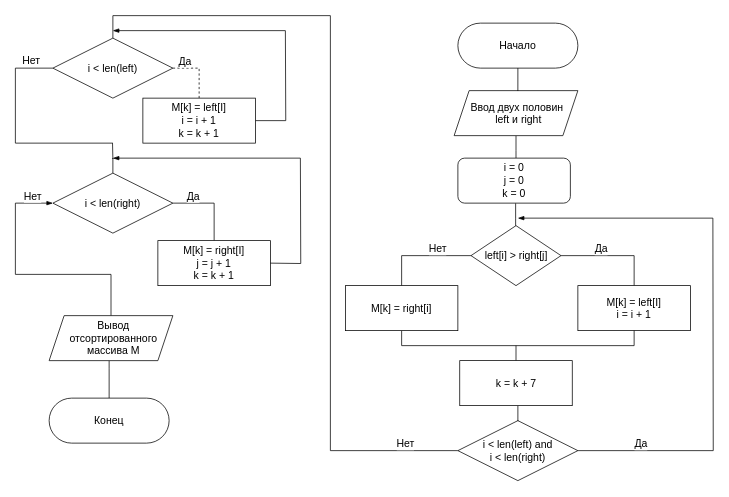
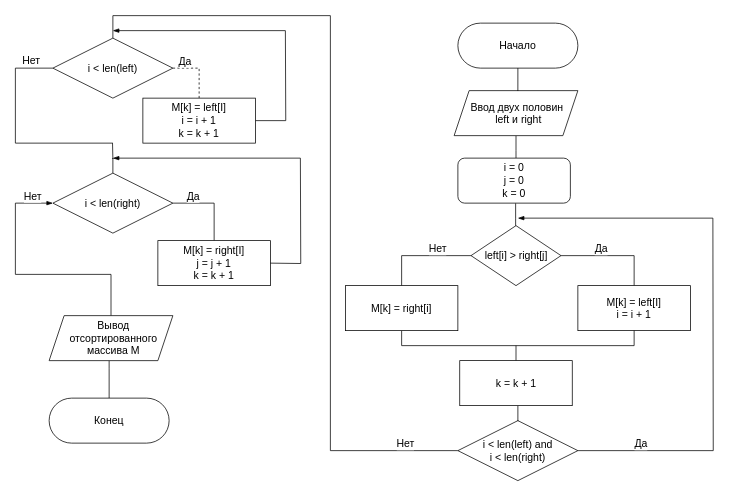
  <mxCell id="0" />
  <mxCell id="1" parent="0" />
  <mxCell id="2" value="&lt;font style=&quot;font-size: 14px&quot;&gt;Начало&lt;/font&gt;" style="rounded=1;whiteSpace=wrap;html=1;glass=0;rotation=0;treeMoving=1;treeFolding=1;arcSize=50;" vertex="1" parent="1"><mxGeometry x="610" y="30" width="160" height="60" as="geometry" /></mxCell>
  <mxCell id="3" value="" style="edgeStyle=orthogonalEdgeStyle;rounded=0;orthogonalLoop=1;jettySize=auto;html=1;fontSize=14;endArrow=none;endFill=0;" edge="1" parent="1" source="4" target="6"><mxGeometry relative="1" as="geometry"><Array as="points"><mxPoint x="687" y="200" /><mxPoint x="687" y="200" /></Array></mxGeometry></mxCell>
  <mxCell id="4" value="Ввод двух половин&amp;nbsp;&lt;br&gt;left и right" style="shape=parallelogram;perimeter=parallelogramPerimeter;whiteSpace=wrap;html=1;fixedSize=1;rounded=0;glass=0;fontSize=14;spacingLeft=7;" vertex="1" parent="1"><mxGeometry x="605" y="120" width="165" height="60" as="geometry" /></mxCell>
  <mxCell id="5" value="" style="edgeStyle=orthogonalEdgeStyle;rounded=0;orthogonalLoop=1;jettySize=auto;html=1;fontSize=14;endArrow=none;endFill=0;" edge="1" parent="1" source="6" target="12"><mxGeometry relative="1" as="geometry"><Array as="points"><mxPoint x="687" y="290" /><mxPoint x="687" y="290" /></Array></mxGeometry></mxCell>
  <mxCell id="6" value="i = 0&lt;br&gt;j = 0&lt;br&gt;k = 0" style="whiteSpace=wrap;html=1;glass=0;fontSize=14;rounded=1;" vertex="1" parent="1"><mxGeometry x="610" y="210" width="150" height="60" as="geometry" /></mxCell>
  <mxCell id="7" value="" style="endArrow=none;html=1;rounded=0;fontSize=14;entryX=0.5;entryY=1;entryDx=0;entryDy=0;exitX=0.515;exitY=0.009;exitDx=0;exitDy=0;exitPerimeter=0;" edge="1" parent="1" source="4" target="2"><mxGeometry width="50" height="50" relative="1" as="geometry"><mxPoint x="660" y="140" as="sourcePoint" /><mxPoint x="710" y="90" as="targetPoint" /></mxGeometry></mxCell>
  <mxCell id="8" style="edgeStyle=orthogonalEdgeStyle;rounded=0;orthogonalLoop=1;jettySize=auto;html=1;entryX=0.5;entryY=0;entryDx=0;entryDy=0;fontSize=14;endArrow=none;endFill=0;" edge="1" parent="1" source="12" target="13"><mxGeometry relative="1" as="geometry" /></mxCell>
  <mxCell id="9" value="Да" style="edgeLabel;html=1;align=center;verticalAlign=middle;resizable=0;points=[];fontSize=14;" vertex="1" connectable="0" parent="8"><mxGeometry x="-0.043" y="-2" relative="1" as="geometry"><mxPoint x="-13" y="-12" as="offset" /></mxGeometry></mxCell>
  <mxCell id="10" style="edgeStyle=orthogonalEdgeStyle;rounded=0;orthogonalLoop=1;jettySize=auto;html=1;entryX=0.5;entryY=0;entryDx=0;entryDy=0;fontSize=14;endArrow=none;endFill=0;" edge="1" parent="1" source="12" target="15"><mxGeometry relative="1" as="geometry" /></mxCell>
  <mxCell id="11" value="Нет&lt;br&gt;" style="edgeLabel;html=1;align=center;verticalAlign=middle;resizable=0;points=[];fontSize=14;" vertex="1" connectable="0" parent="10"><mxGeometry x="-0.321" y="-1" relative="1" as="geometry"><mxPoint y="-9" as="offset" /></mxGeometry></mxCell>
  <mxCell id="12" value="left[i] &amp;gt; right[j]" style="rhombus;whiteSpace=wrap;html=1;rounded=0;glass=0;fontSize=14;" vertex="1" parent="1"><mxGeometry x="627.5" y="300" width="120" height="80" as="geometry" /></mxCell>
  <mxCell id="13" value="M[k] = left[I]&lt;br&gt;i = i + 1" style="rounded=0;whiteSpace=wrap;html=1;glass=0;fontSize=14;" vertex="1" parent="1"><mxGeometry x="770" y="380" width="150" height="60" as="geometry" /></mxCell>
  <mxCell id="14" style="edgeStyle=orthogonalEdgeStyle;rounded=0;orthogonalLoop=1;jettySize=auto;html=1;entryX=0.5;entryY=1;entryDx=0;entryDy=0;fontSize=14;endArrow=none;endFill=0;" edge="1" parent="1" source="15" target="13"><mxGeometry relative="1" as="geometry"><Array as="points"><mxPoint x="535" y="460" /><mxPoint x="845" y="460" /></Array></mxGeometry></mxCell>
  <mxCell id="15" value="M[k] = right[i]" style="rounded=0;whiteSpace=wrap;html=1;glass=0;fontSize=14;" vertex="1" parent="1"><mxGeometry x="460" y="380" width="150" height="60" as="geometry" /></mxCell>
  <mxCell id="16" style="edgeStyle=orthogonalEdgeStyle;rounded=0;orthogonalLoop=1;jettySize=auto;html=1;fontSize=14;endArrow=none;endFill=0;" edge="1" parent="1" source="18"><mxGeometry relative="1" as="geometry"><mxPoint x="687.5" y="460" as="targetPoint" /></mxGeometry></mxCell>
  <mxCell id="17" style="edgeStyle=orthogonalEdgeStyle;rounded=0;orthogonalLoop=1;jettySize=auto;html=1;entryX=0.5;entryY=0;entryDx=0;entryDy=0;fontSize=14;endArrow=none;endFill=0;" edge="1" parent="1" source="18" target="24"><mxGeometry relative="1" as="geometry"><Array as="points"><mxPoint x="690" y="590" /><mxPoint x="690" y="590" /></Array></mxGeometry></mxCell>
- <mxCell id="18" value="k = k + 7" style="rounded=0;whiteSpace=wrap;html=1;glass=0;fontSize=14;" vertex="1" parent="1"><mxGeometry x="612.5" y="480" width="150" height="60" as="geometry" /></mxCell>
+ <mxCell id="18" value="k = k + 1" style="rounded=0;whiteSpace=wrap;html=1;glass=0;fontSize=14;" vertex="1" parent="1"><mxGeometry x="612.5" y="480" width="150" height="60" as="geometry" /></mxCell>
  <mxCell id="19" value="" style="endArrow=none;html=1;rounded=0;fontSize=14;" edge="1" parent="1"><mxGeometry width="50" height="50" relative="1" as="geometry"><mxPoint x="540" y="470" as="sourcePoint" /><mxPoint x="540" y="470" as="targetPoint" /><Array as="points"><mxPoint x="540" y="470" /></Array></mxGeometry></mxCell>
  <mxCell id="20" style="edgeStyle=orthogonalEdgeStyle;rounded=0;orthogonalLoop=1;jettySize=auto;html=1;fontSize=14;endArrow=none;endFill=0;" edge="1" parent="1" source="24"><mxGeometry relative="1" as="geometry"><mxPoint x="950" y="290" as="targetPoint" /></mxGeometry></mxCell>
  <mxCell id="21" value="Да" style="edgeLabel;html=1;align=center;verticalAlign=middle;resizable=0;points=[];fontSize=14;" vertex="1" connectable="0" parent="20"><mxGeometry x="-0.721" y="3" relative="1" as="geometry"><mxPoint x="15" y="-7" as="offset" /></mxGeometry></mxCell>
  <mxCell id="22" style="edgeStyle=orthogonalEdgeStyle;rounded=0;orthogonalLoop=1;jettySize=auto;html=1;entryX=0.5;entryY=0;entryDx=0;entryDy=0;fontSize=14;endArrow=none;endFill=0;" edge="1" parent="1" source="24" target="29"><mxGeometry relative="1" as="geometry"><Array as="points"><mxPoint x="440" y="600" /><mxPoint x="440" y="20" /><mxPoint x="150" y="20" /></Array></mxGeometry></mxCell>
  <mxCell id="23" value="Нет&lt;br&gt;" style="edgeLabel;html=1;align=center;verticalAlign=middle;resizable=0;points=[];fontSize=14;" vertex="1" connectable="0" parent="22"><mxGeometry x="-0.906" y="1" relative="1" as="geometry"><mxPoint x="-21" y="-11" as="offset" /></mxGeometry></mxCell>
  <mxCell id="24" value="i &amp;lt; len(left) and&lt;br&gt;i &amp;lt; len(right)" style="rhombus;whiteSpace=wrap;html=1;rounded=0;fontSize=14;glass=0;" vertex="1" parent="1"><mxGeometry x="610" y="560" width="160" height="80" as="geometry" /></mxCell>
  <mxCell id="25" value="" style="endArrow=none;html=1;rounded=0;fontSize=14;ignoreEdge=0;endFill=0;startArrow=blockThin;startFill=1;" edge="1" parent="1"><mxGeometry width="50" height="50" relative="1" as="geometry"><mxPoint x="690" y="290" as="sourcePoint" /><mxPoint x="950" y="290" as="targetPoint" /></mxGeometry></mxCell>
  <mxCell id="26" style="edgeStyle=orthogonalEdgeStyle;rounded=0;orthogonalLoop=1;jettySize=auto;html=1;exitX=1;exitY=0.5;exitDx=0;exitDy=0;entryX=0.5;entryY=0;entryDx=0;entryDy=0;fontSize=14;endArrow=none;endFill=0;dashed=1;" edge="1" parent="1" source="29" target="31"><mxGeometry relative="1" as="geometry" /></mxCell>
  <mxCell id="27" value="Да" style="edgeLabel;html=1;align=center;verticalAlign=middle;resizable=0;points=[];fontSize=14;" vertex="1" connectable="0" parent="26"><mxGeometry x="-0.595" y="3" relative="1" as="geometry"><mxPoint y="-7" as="offset" /></mxGeometry></mxCell>
  <mxCell id="28" value="Нет" style="edgeStyle=orthogonalEdgeStyle;rounded=0;orthogonalLoop=1;jettySize=auto;html=1;fontSize=14;startArrow=none;startFill=0;endArrow=none;endFill=0;" edge="1" parent="1" source="29"><mxGeometry x="-0.6" y="-10" relative="1" as="geometry"><mxPoint x="20" y="190" as="targetPoint" /><Array as="points"><mxPoint x="20" y="90" /></Array><mxPoint x="1" as="offset" /></mxGeometry></mxCell>
  <mxCell id="29" value="i &amp;lt; len(left)" style="rhombus;whiteSpace=wrap;html=1;rounded=0;fontSize=14;glass=0;" vertex="1" parent="1"><mxGeometry x="70" y="50" width="160" height="80" as="geometry" /></mxCell>
  <mxCell id="30" style="edgeStyle=orthogonalEdgeStyle;orthogonalLoop=1;jettySize=auto;html=1;fontSize=14;endArrow=none;endFill=0;arcSize=20;rounded=0;startArrow=none;startFill=0;" edge="1" parent="1" source="31"><mxGeometry relative="1" as="geometry"><mxPoint x="380" y="40" as="targetPoint" /></mxGeometry></mxCell>
  <mxCell id="31" value="M[k] = left[I]&lt;br&gt;i = i + 1&lt;br&gt;k = k + 1" style="rounded=0;whiteSpace=wrap;html=1;glass=0;fontSize=14;" vertex="1" parent="1"><mxGeometry x="190" y="130" width="150" height="60" as="geometry" /></mxCell>
  <mxCell id="32" style="edgeStyle=orthogonalEdgeStyle;rounded=0;orthogonalLoop=1;jettySize=auto;html=1;exitX=1;exitY=0.5;exitDx=0;exitDy=0;entryX=0.5;entryY=0;entryDx=0;entryDy=0;fontSize=14;endArrow=none;endFill=0;" edge="1" parent="1" source="37" target="38"><mxGeometry relative="1" as="geometry" /></mxCell>
  <mxCell id="33" value="Да" style="edgeLabel;html=1;align=center;verticalAlign=middle;resizable=0;points=[];fontSize=14;" vertex="1" connectable="0" parent="32"><mxGeometry x="-0.5" relative="1" as="geometry"><mxPoint y="-10" as="offset" /></mxGeometry></mxCell>
  <mxCell id="34" style="edgeStyle=orthogonalEdgeStyle;rounded=0;orthogonalLoop=1;jettySize=auto;html=1;exitX=0.5;exitY=0;exitDx=0;exitDy=0;fontSize=14;startArrow=none;startFill=0;endArrow=none;endFill=0;" edge="1" parent="1" source="37"><mxGeometry relative="1" as="geometry"><mxPoint x="149.526" y="190" as="targetPoint" /></mxGeometry></mxCell>
  <mxCell id="35" style="edgeStyle=orthogonalEdgeStyle;rounded=0;orthogonalLoop=1;jettySize=auto;html=1;entryX=0.5;entryY=0;entryDx=0;entryDy=0;fontSize=14;startArrow=blockThin;startFill=1;endArrow=none;endFill=0;" edge="1" parent="1" source="37" target="42"><mxGeometry relative="1" as="geometry"><Array as="points"><mxPoint x="20" y="270" /><mxPoint x="20" y="365" /><mxPoint x="148" y="365" /></Array></mxGeometry></mxCell>
  <mxCell id="36" value="Нет&lt;br&gt;" style="edgeLabel;html=1;align=center;verticalAlign=middle;resizable=0;points=[];fontSize=14;" vertex="1" connectable="0" parent="35"><mxGeometry x="-0.832" relative="1" as="geometry"><mxPoint y="-10" as="offset" /></mxGeometry></mxCell>
  <mxCell id="37" value="i &amp;lt; len(right)" style="rhombus;whiteSpace=wrap;html=1;rounded=0;fontSize=14;glass=0;" vertex="1" parent="1"><mxGeometry x="70" y="230" width="160" height="80" as="geometry" /></mxCell>
  <mxCell id="38" value="M[k] = right[I]&lt;br&gt;j = j + 1&lt;br&gt;k = k + 1" style="rounded=0;whiteSpace=wrap;html=1;glass=0;fontSize=14;" vertex="1" parent="1"><mxGeometry x="210" y="320" width="150" height="60" as="geometry" /></mxCell>
  <mxCell id="39" value="" style="endArrow=none;html=1;rounded=0;fontSize=14;" edge="1" parent="1"><mxGeometry width="50" height="50" relative="1" as="geometry"><mxPoint x="20" y="190" as="sourcePoint" /><mxPoint x="150" y="190" as="targetPoint" /></mxGeometry></mxCell>
  <mxCell id="40" value="" style="endArrow=none;html=1;rounded=0;fontSize=14;endFill=0;startArrow=blockThin;startFill=1;" edge="1" parent="1"><mxGeometry width="50" height="50" relative="1" as="geometry"><mxPoint x="150" y="40" as="sourcePoint" /><mxPoint x="380" y="40" as="targetPoint" /></mxGeometry></mxCell>
  <mxCell id="41" style="edgeStyle=orthogonalEdgeStyle;rounded=0;orthogonalLoop=1;jettySize=auto;html=1;entryX=0.5;entryY=0;entryDx=0;entryDy=0;fontSize=14;startArrow=none;startFill=0;endArrow=none;endFill=0;" edge="1" parent="1" source="42" target="45"><mxGeometry relative="1" as="geometry"><Array as="points"><mxPoint x="145" y="490" /><mxPoint x="145" y="490" /></Array></mxGeometry></mxCell>
  <mxCell id="42" value="Вывод отсортированного массива M" style="shape=parallelogram;perimeter=parallelogramPerimeter;whiteSpace=wrap;html=1;fixedSize=1;rounded=0;glass=0;fontSize=14;spacingLeft=7;" vertex="1" parent="1"><mxGeometry x="65" y="420" width="165" height="60" as="geometry" /></mxCell>
  <mxCell id="43" style="edgeStyle=orthogonalEdgeStyle;orthogonalLoop=1;jettySize=auto;html=1;fontSize=14;endArrow=none;endFill=0;arcSize=20;rounded=0;startArrow=none;startFill=0;" edge="1" parent="1"><mxGeometry relative="1" as="geometry"><mxPoint x="400" y="210" as="targetPoint" /><mxPoint x="360" y="350" as="sourcePoint" /></mxGeometry></mxCell>
  <mxCell id="44" value="" style="endArrow=none;html=1;rounded=0;fontSize=14;endFill=0;startArrow=blockThin;startFill=1;" edge="1" parent="1"><mxGeometry width="50" height="50" relative="1" as="geometry"><mxPoint x="150" y="210" as="sourcePoint" /><mxPoint x="400" y="210" as="targetPoint" /></mxGeometry></mxCell>
  <mxCell id="45" value="&lt;font style=&quot;font-size: 14px&quot;&gt;Конец&lt;br&gt;&lt;/font&gt;" style="rounded=1;whiteSpace=wrap;html=1;glass=0;rotation=0;treeMoving=1;treeFolding=1;arcSize=50;" vertex="1" parent="1"><mxGeometry x="65" y="530" width="160" height="60" as="geometry" /></mxCell>
